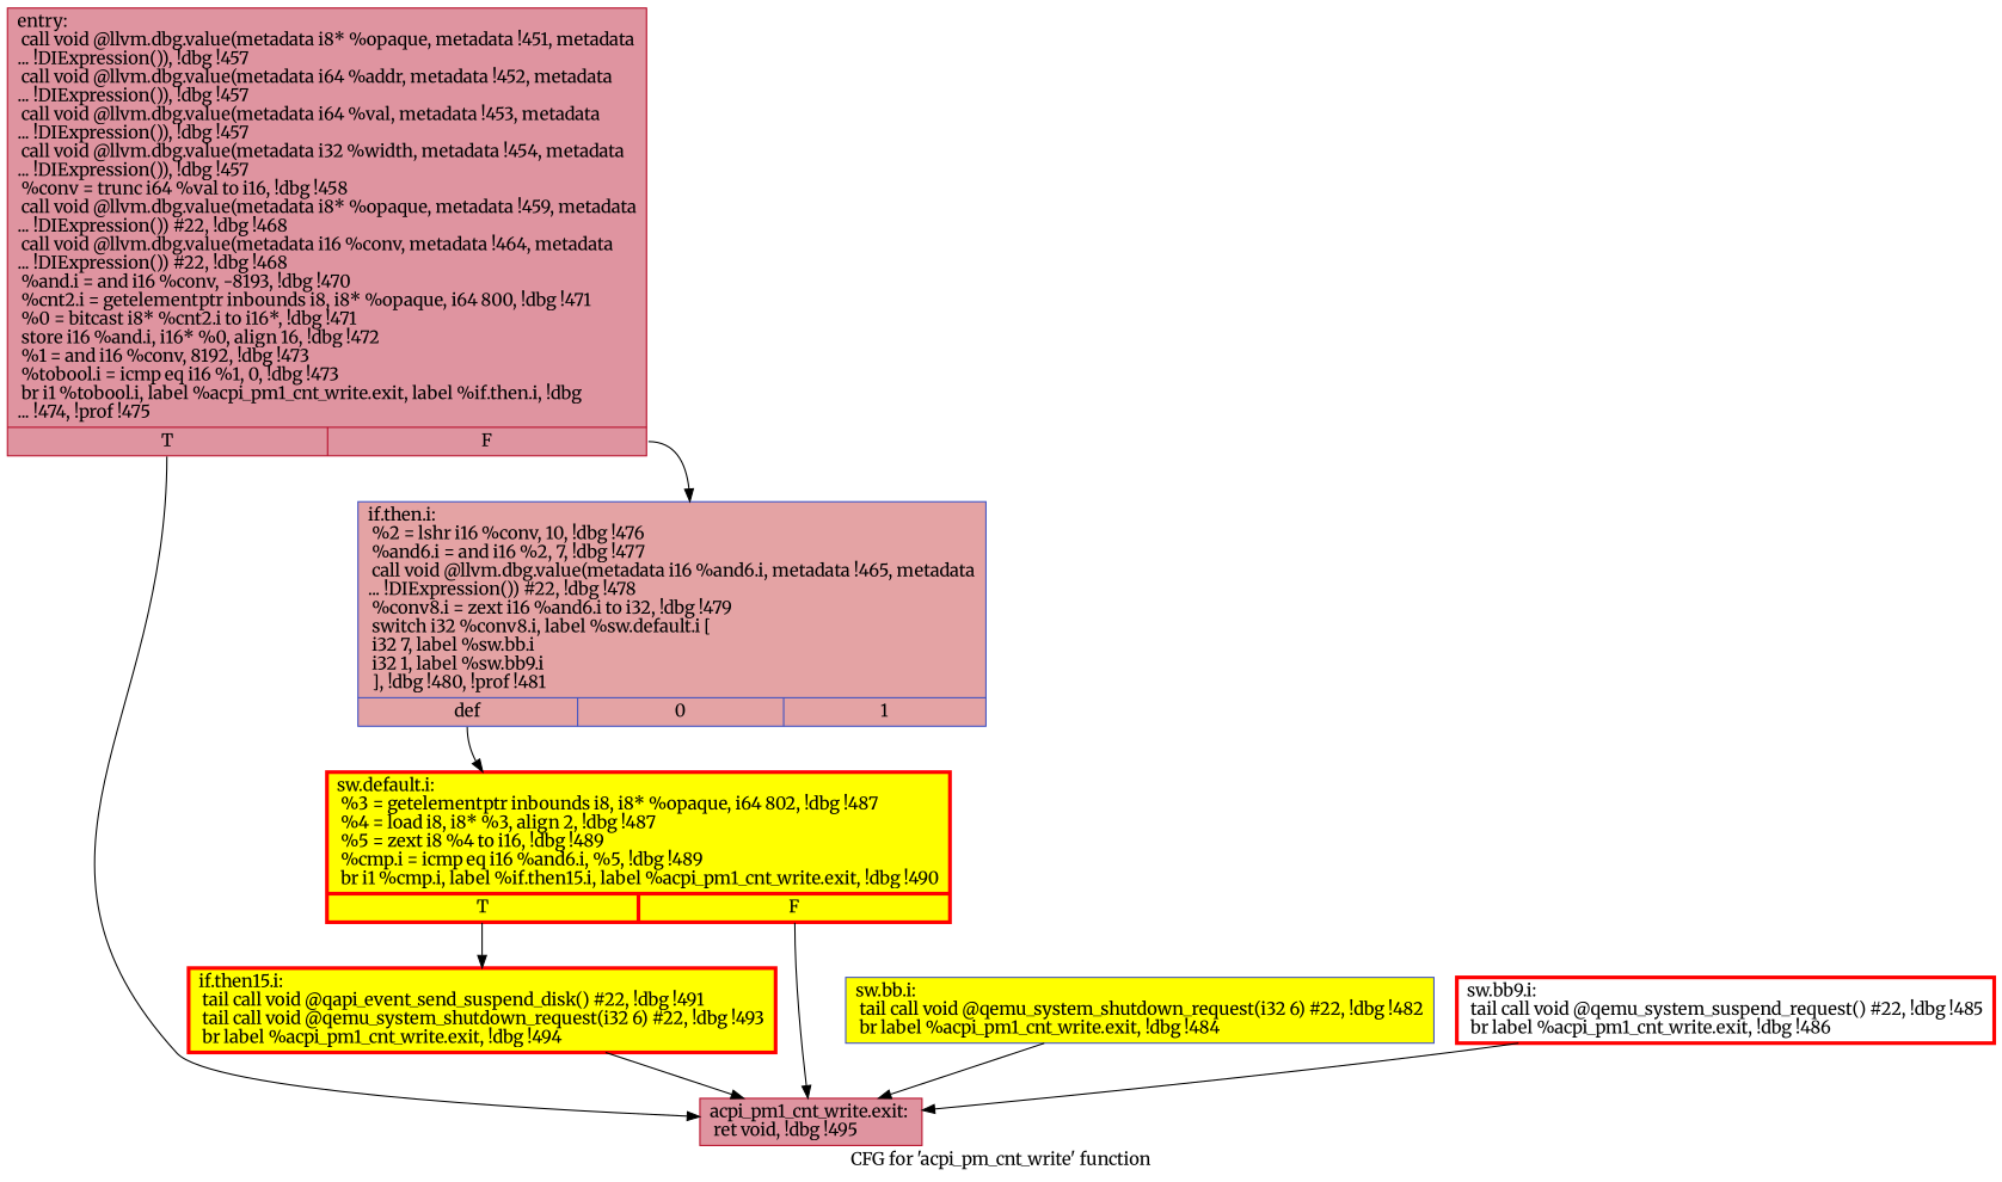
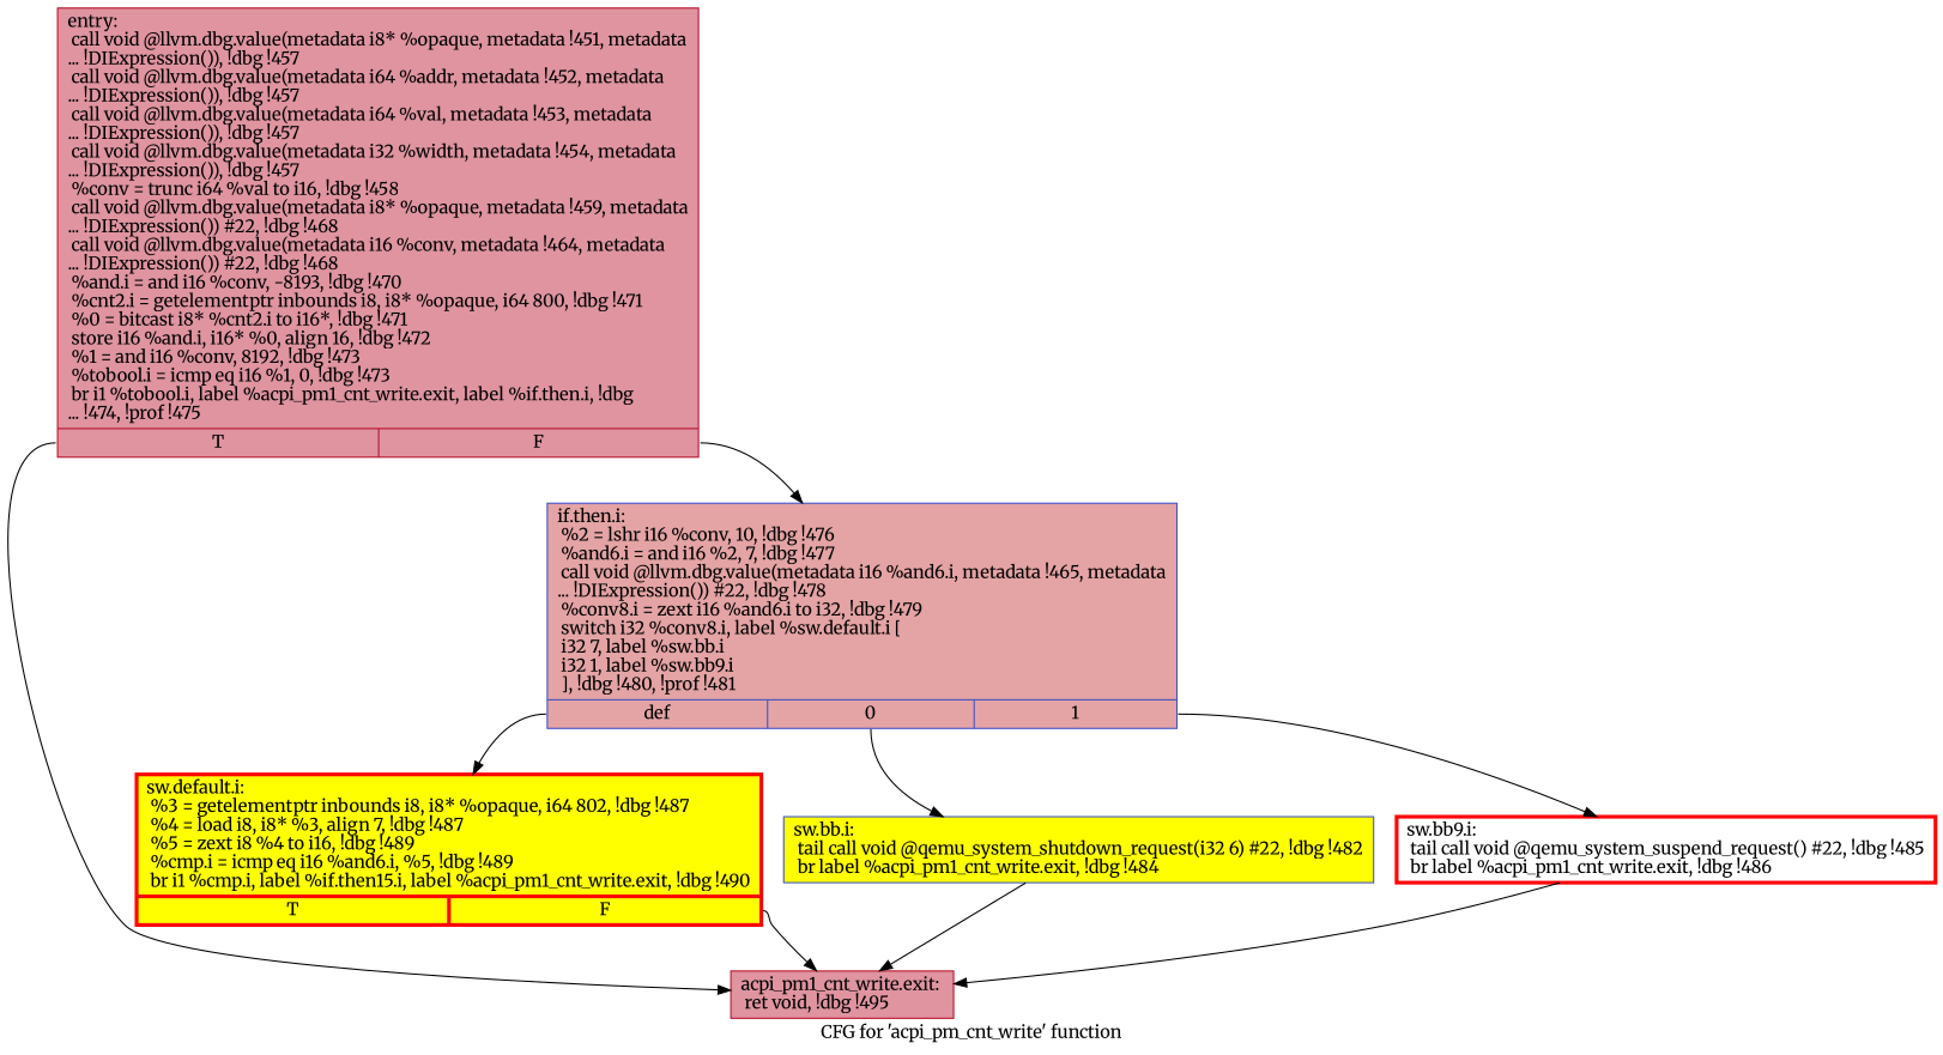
  digraph {
    fontname=Merriweather
    label="CFG for 'acpi_pm_cnt_write' function"
    node [color=red fillcolor=yellow fontname=Merriweather shape=record style=filled]
    edge [fontname=Merriweather]
    n1 [color="#b70d28ff" fillcolor="#b70d2870" label="{entry:\l  call void @llvm.dbg.value(metadata i8* %opaque, metadata !451, metadata\l... !DIExpression()), !dbg !457\l  call void @llvm.dbg.value(metadata i64 %addr, metadata !452, metadata\l... !DIExpression()), !dbg !457\l  call void @llvm.dbg.value(metadata i64 %val, metadata !453, metadata\l... !DIExpression()), !dbg !457\l  call void @llvm.dbg.value(metadata i32 %width, metadata !454, metadata\l... !DIExpression()), !dbg !457\l  %conv = trunc i64 %val to i16, !dbg !458\l  call void @llvm.dbg.value(metadata i8* %opaque, metadata !459, metadata\l... !DIExpression()) #22, !dbg !468\l  call void @llvm.dbg.value(metadata i16 %conv, metadata !464, metadata\l... !DIExpression()) #22, !dbg !468\l  %and.i = and i16 %conv, -8193, !dbg !470\l  %cnt2.i = getelementptr inbounds i8, i8* %opaque, i64 800, !dbg !471\l  %0 = bitcast i8* %cnt2.i to i16*, !dbg !471\l  store i16 %and.i, i16* %0, align 16, !dbg !472\l  %1 = and i16 %conv, 8192, !dbg !473\l  %tobool.i = icmp eq i16 %1, 0, !dbg !473\l  br i1 %tobool.i, label %acpi_pm1_cnt_write.exit, label %if.then.i, !dbg\l... !474, !prof !475\l|{<s0>T|<s1>F}}"]
    n2 [color="#b70d28ff" fillcolor="#b70d2870" label="{acpi_pm1_cnt_write.exit:                          \l  ret void, !dbg !495\l}"]
    n3 [color="#3d50c3ff" fillcolor="#c32e3170" label="{if.then.i:                                        \l  %2 = lshr i16 %conv, 10, !dbg !476\l  %and6.i = and i16 %2, 7, !dbg !477\l  call void @llvm.dbg.value(metadata i16 %and6.i, metadata !465, metadata\l... !DIExpression()) #22, !dbg !478\l  %conv8.i = zext i16 %and6.i to i32, !dbg !479\l  switch i32 %conv8.i, label %sw.default.i [\l    i32 7, label %sw.bb.i\l    i32 1, label %sw.bb9.i\l  ], !dbg !480, !prof !481\l|{<s0>def|<s1>0|<s2>1}}"]
-   n4 [label="{sw.default.i:                                     \l  %3 = getelementptr inbounds i8, i8* %opaque, i64 802, !dbg !487\l  %4 = load i8, i8* %3, align 2, !dbg !487\l  %5 = zext i8 %4 to i16, !dbg !489\l  %cmp.i = icmp eq i16 %and6.i, %5, !dbg !489\l  br i1 %cmp.i, label %if.then15.i, label %acpi_pm1_cnt_write.exit, !dbg !490\l|{<s0>T|<s1>F}}" penwidth=3.0]
+   n4 [label="{sw.default.i:                                     \l  %3 = getelementptr inbounds i8, i8* %opaque, i64 802, !dbg !487\l  %4 = load i8, i8* %3, align 7, !dbg !487\l  %5 = zext i8 %4 to i16, !dbg !489\l  %cmp.i = icmp eq i16 %and6.i, %5, !dbg !489\l  br i1 %cmp.i, label %if.then15.i, label %acpi_pm1_cnt_write.exit, !dbg !490\l|{<s0>T|<s1>F}}" penwidth=3.0]
    n5 [color="#3d50c3ff" label="{sw.bb.i:                                          \l  tail call void @qemu_system_shutdown_request(i32 6) #22, !dbg !482\l  br label %acpi_pm1_cnt_write.exit, !dbg !484\l}"]
    n6 [label="{sw.bb9.i:                                         \l  tail call void @qemu_system_suspend_request() #22, !dbg !485\l  br label %acpi_pm1_cnt_write.exit, !dbg !486\l}" penwidth=3.0 fillcolor="" style=""]
-   n7 [label="{if.then15.i:                                      \l  tail call void @qapi_event_send_suspend_disk() #22, !dbg !491\l  tail call void @qemu_system_shutdown_request(i32 6) #22, !dbg !493\l  br label %acpi_pm1_cnt_write.exit, !dbg !494\l}" penwidth=3.0]
    n1 -> n2 [tailport=s0]
    n1 -> n3 [tailport=s1]
    n3 -> n4 [tailport=s0]
+   n3 -> n5 [tailport=s1]
+   n3 -> n6 [tailport=s2]
    n4 -> n2 [tailport=s1]
-   n4 -> n7 [tailport=s0]
    n5 -> n2
    n6 -> n2
-   n7 -> n2
  }
